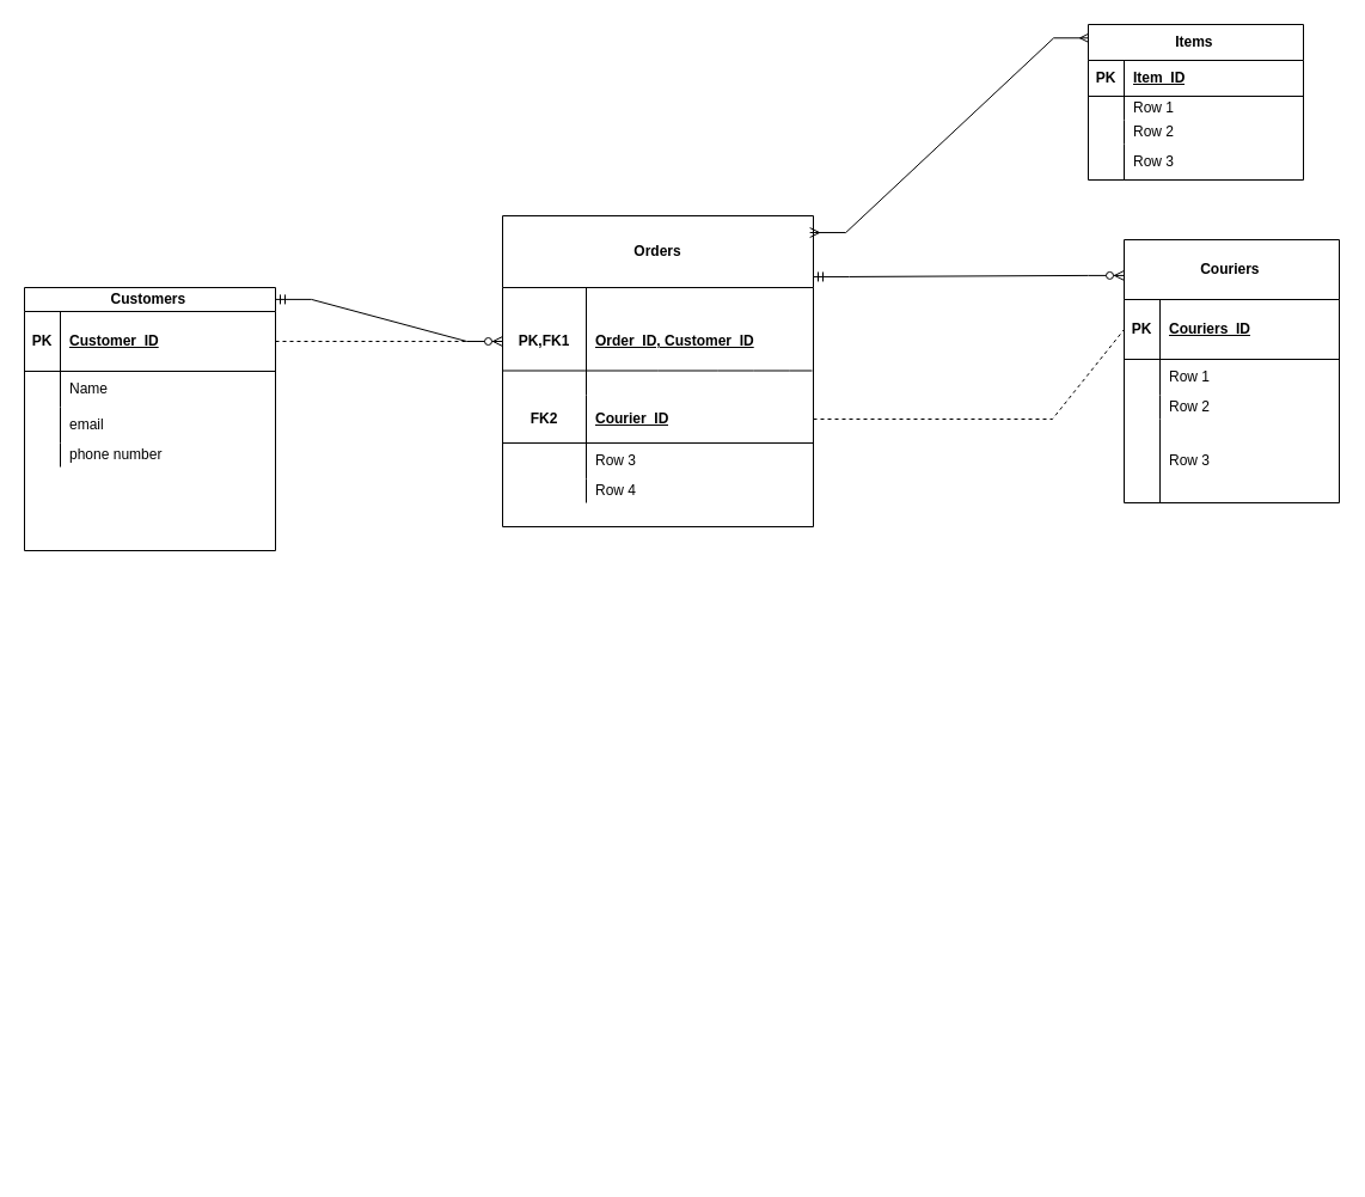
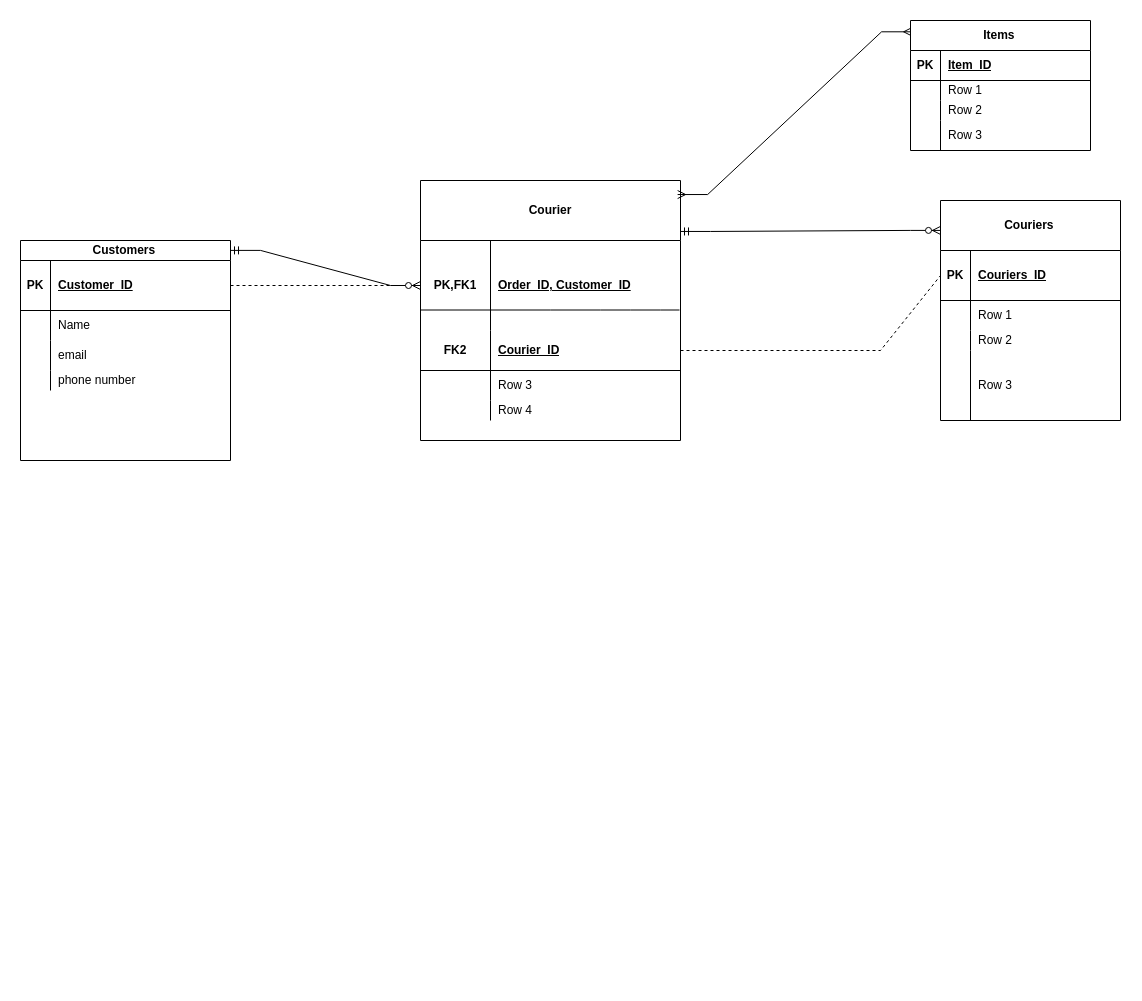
  <mxCell id="0" />
  <mxCell id="1" parent="0" />
  <mxCell id="2" style="edgeStyle=orthogonalEdgeStyle;rounded=0;orthogonalLoop=1;jettySize=auto;html=1;exitX=0.5;exitY=0;exitDx=0;exitDy=0;" edge="1" parent="1" source="3"><mxGeometry relative="1" as="geometry"><mxPoint x="125" y="250" as="targetPoint" /></mxGeometry></mxCell>
  <mxCell id="3" value="Customers&amp;nbsp;" style="shape=table;startSize=20;container=1;collapsible=1;childLayout=tableLayout;fixedRows=1;rowLines=0;fontStyle=1;align=center;resizeLast=1;html=1;" vertex="1" parent="1"><mxGeometry x="20" y="240" width="210" height="220" as="geometry" /></mxCell>
  <mxCell id="4" value="" style="shape=tableRow;horizontal=0;startSize=0;swimlaneHead=0;swimlaneBody=0;fillColor=none;collapsible=0;dropTarget=0;points=[[0,0.5],[1,0.5]];portConstraint=eastwest;top=0;left=0;right=0;bottom=1;" vertex="1" parent="3"><mxGeometry y="20" width="210" height="50" as="geometry" /></mxCell>
  <mxCell id="5" value="PK" style="shape=partialRectangle;connectable=0;fillColor=none;top=0;left=0;bottom=0;right=0;fontStyle=1;overflow=hidden;whiteSpace=wrap;html=1;" vertex="1" parent="4"><mxGeometry width="30" height="50" as="geometry"><mxRectangle width="30" height="50" as="alternateBounds" /></mxGeometry></mxCell>
  <mxCell id="6" value="Customer_ID" style="shape=partialRectangle;connectable=0;fillColor=none;top=0;left=0;bottom=0;right=0;align=left;spacingLeft=6;fontStyle=5;overflow=hidden;whiteSpace=wrap;html=1;" vertex="1" parent="4"><mxGeometry x="30" width="180" height="50" as="geometry"><mxRectangle width="180" height="50" as="alternateBounds" /></mxGeometry></mxCell>
  <mxCell id="7" value="" style="shape=tableRow;horizontal=0;startSize=0;swimlaneHead=0;swimlaneBody=0;fillColor=none;collapsible=0;dropTarget=0;points=[[0,0.5],[1,0.5]];portConstraint=eastwest;top=0;left=0;right=0;bottom=0;" vertex="1" parent="3"><mxGeometry y="70" width="210" height="30" as="geometry" /></mxCell>
  <mxCell id="8" value="" style="shape=partialRectangle;connectable=0;fillColor=none;top=0;left=0;bottom=0;right=0;editable=1;overflow=hidden;whiteSpace=wrap;html=1;" vertex="1" parent="7"><mxGeometry width="30" height="30" as="geometry"><mxRectangle width="30" height="30" as="alternateBounds" /></mxGeometry></mxCell>
  <mxCell id="9" value="Name" style="shape=partialRectangle;connectable=0;fillColor=none;top=0;left=0;bottom=0;right=0;align=left;spacingLeft=6;overflow=hidden;whiteSpace=wrap;html=1;" vertex="1" parent="7"><mxGeometry x="30" width="180" height="30" as="geometry"><mxRectangle width="180" height="30" as="alternateBounds" /></mxGeometry></mxCell>
  <mxCell id="10" value="" style="shape=tableRow;horizontal=0;startSize=0;swimlaneHead=0;swimlaneBody=0;fillColor=none;collapsible=0;dropTarget=0;points=[[0,0.5],[1,0.5]];portConstraint=eastwest;top=0;left=0;right=0;bottom=0;" vertex="1" parent="3"><mxGeometry y="100" width="210" height="30" as="geometry" /></mxCell>
  <mxCell id="11" value="" style="shape=partialRectangle;connectable=0;fillColor=none;top=0;left=0;bottom=0;right=0;editable=1;overflow=hidden;whiteSpace=wrap;html=1;" vertex="1" parent="10"><mxGeometry width="30" height="30" as="geometry"><mxRectangle width="30" height="30" as="alternateBounds" /></mxGeometry></mxCell>
  <mxCell id="12" value="email" style="shape=partialRectangle;connectable=0;fillColor=none;top=0;left=0;bottom=0;right=0;align=left;spacingLeft=6;overflow=hidden;whiteSpace=wrap;html=1;" vertex="1" parent="10"><mxGeometry x="30" width="180" height="30" as="geometry"><mxRectangle width="180" height="30" as="alternateBounds" /></mxGeometry></mxCell>
  <mxCell id="13" value="" style="shape=tableRow;horizontal=0;startSize=0;swimlaneHead=0;swimlaneBody=0;fillColor=none;collapsible=0;dropTarget=0;points=[[0,0.5],[1,0.5]];portConstraint=eastwest;top=0;left=0;right=0;bottom=0;" vertex="1" parent="3"><mxGeometry y="130" width="210" height="20" as="geometry" /></mxCell>
  <mxCell id="14" value="" style="shape=partialRectangle;connectable=0;fillColor=none;top=0;left=0;bottom=0;right=0;editable=1;overflow=hidden;whiteSpace=wrap;html=1;" vertex="1" parent="13"><mxGeometry width="30" height="20" as="geometry"><mxRectangle width="30" height="20" as="alternateBounds" /></mxGeometry></mxCell>
  <mxCell id="15" value="phone number&amp;nbsp;" style="shape=partialRectangle;connectable=0;fillColor=none;top=0;left=0;bottom=0;right=0;align=left;spacingLeft=6;overflow=hidden;whiteSpace=wrap;html=1;" vertex="1" parent="13"><mxGeometry x="30" width="180" height="20" as="geometry"><mxRectangle width="180" height="20" as="alternateBounds" /></mxGeometry></mxCell>
  <mxCell id="16" value="Couriers&amp;nbsp;" style="shape=table;startSize=50;container=1;collapsible=1;childLayout=tableLayout;fixedRows=1;rowLines=0;fontStyle=1;align=center;resizeLast=1;html=1;" vertex="1" parent="1"><mxGeometry x="940" y="200" width="180" height="220" as="geometry" /></mxCell>
  <mxCell id="17" value="" style="shape=tableRow;horizontal=0;startSize=0;swimlaneHead=0;swimlaneBody=0;fillColor=none;collapsible=0;dropTarget=0;points=[[0,0.5],[1,0.5]];portConstraint=eastwest;top=0;left=0;right=0;bottom=1;" vertex="1" parent="16"><mxGeometry y="50" width="180" height="50" as="geometry" /></mxCell>
  <mxCell id="18" value="PK" style="shape=partialRectangle;connectable=0;fillColor=none;top=0;left=0;bottom=0;right=0;fontStyle=1;overflow=hidden;whiteSpace=wrap;html=1;" vertex="1" parent="17"><mxGeometry width="30" height="50" as="geometry"><mxRectangle width="30" height="50" as="alternateBounds" /></mxGeometry></mxCell>
  <mxCell id="19" value="Couriers_ID" style="shape=partialRectangle;connectable=0;fillColor=none;top=0;left=0;bottom=0;right=0;align=left;spacingLeft=6;fontStyle=5;overflow=hidden;whiteSpace=wrap;html=1;" vertex="1" parent="17"><mxGeometry x="30" width="150" height="50" as="geometry"><mxRectangle width="150" height="50" as="alternateBounds" /></mxGeometry></mxCell>
  <mxCell id="20" value="" style="shape=tableRow;horizontal=0;startSize=0;swimlaneHead=0;swimlaneBody=0;fillColor=none;collapsible=0;dropTarget=0;points=[[0,0.5],[1,0.5]];portConstraint=eastwest;top=0;left=0;right=0;bottom=0;" vertex="1" parent="16"><mxGeometry y="100" width="180" height="30" as="geometry" /></mxCell>
  <mxCell id="21" value="" style="shape=partialRectangle;connectable=0;fillColor=none;top=0;left=0;bottom=0;right=0;editable=1;overflow=hidden;whiteSpace=wrap;html=1;" vertex="1" parent="20"><mxGeometry width="30" height="30" as="geometry"><mxRectangle width="30" height="30" as="alternateBounds" /></mxGeometry></mxCell>
  <mxCell id="22" value="Row 1" style="shape=partialRectangle;connectable=0;fillColor=none;top=0;left=0;bottom=0;right=0;align=left;spacingLeft=6;overflow=hidden;whiteSpace=wrap;html=1;" vertex="1" parent="20"><mxGeometry x="30" width="150" height="30" as="geometry"><mxRectangle width="150" height="30" as="alternateBounds" /></mxGeometry></mxCell>
  <mxCell id="23" value="" style="shape=tableRow;horizontal=0;startSize=0;swimlaneHead=0;swimlaneBody=0;fillColor=none;collapsible=0;dropTarget=0;points=[[0,0.5],[1,0.5]];portConstraint=eastwest;top=0;left=0;right=0;bottom=0;" vertex="1" parent="16"><mxGeometry y="130" width="180" height="20" as="geometry" /></mxCell>
  <mxCell id="24" value="" style="shape=partialRectangle;connectable=0;fillColor=none;top=0;left=0;bottom=0;right=0;editable=1;overflow=hidden;whiteSpace=wrap;html=1;" vertex="1" parent="23"><mxGeometry width="30" height="20" as="geometry"><mxRectangle width="30" height="20" as="alternateBounds" /></mxGeometry></mxCell>
  <mxCell id="25" value="Row 2" style="shape=partialRectangle;connectable=0;fillColor=none;top=0;left=0;bottom=0;right=0;align=left;spacingLeft=6;overflow=hidden;whiteSpace=wrap;html=1;" vertex="1" parent="23"><mxGeometry x="30" width="150" height="20" as="geometry"><mxRectangle width="150" height="20" as="alternateBounds" /></mxGeometry></mxCell>
  <mxCell id="26" value="" style="shape=tableRow;horizontal=0;startSize=0;swimlaneHead=0;swimlaneBody=0;fillColor=none;collapsible=0;dropTarget=0;points=[[0,0.5],[1,0.5]];portConstraint=eastwest;top=0;left=0;right=0;bottom=0;" vertex="1" parent="16"><mxGeometry y="150" width="180" height="70" as="geometry" /></mxCell>
  <mxCell id="27" value="" style="shape=partialRectangle;connectable=0;fillColor=none;top=0;left=0;bottom=0;right=0;editable=1;overflow=hidden;whiteSpace=wrap;html=1;" vertex="1" parent="26"><mxGeometry width="30" height="70" as="geometry"><mxRectangle width="30" height="70" as="alternateBounds" /></mxGeometry></mxCell>
  <mxCell id="28" value="Row 3" style="shape=partialRectangle;connectable=0;fillColor=none;top=0;left=0;bottom=0;right=0;align=left;spacingLeft=6;overflow=hidden;whiteSpace=wrap;html=1;" vertex="1" parent="26"><mxGeometry x="30" width="150" height="70" as="geometry"><mxRectangle width="150" height="70" as="alternateBounds" /></mxGeometry></mxCell>
- <mxCell id="29" value="Orders" style="shape=table;startSize=60;container=1;collapsible=1;childLayout=tableLayout;fixedRows=1;rowLines=0;fontStyle=1;align=center;resizeLast=1;html=1;whiteSpace=wrap;" vertex="1" parent="1"><mxGeometry x="420" y="180" width="260" height="260" as="geometry" /></mxCell>
+ <mxCell id="29" value="Courier" style="shape=table;startSize=60;container=1;collapsible=1;childLayout=tableLayout;fixedRows=1;rowLines=0;fontStyle=1;align=center;resizeLast=1;html=1;whiteSpace=wrap;" vertex="1" parent="1"><mxGeometry x="420" y="180" width="260" height="260" as="geometry" /></mxCell>
  <mxCell id="30" value="" style="shape=tableRow;horizontal=0;startSize=0;swimlaneHead=0;swimlaneBody=0;fillColor=none;collapsible=0;dropTarget=0;points=[[0,0.5],[1,0.5]];portConstraint=eastwest;top=0;left=0;right=0;bottom=0;html=1;" vertex="1" parent="29"><mxGeometry y="60" width="260" height="90" as="geometry" /></mxCell>
  <mxCell id="31" value="PK,FK1" style="shape=partialRectangle;connectable=0;fillColor=none;top=0;left=0;bottom=0;right=0;fontStyle=1;overflow=hidden;html=1;whiteSpace=wrap;" vertex="1" parent="30"><mxGeometry width="70" height="90" as="geometry"><mxRectangle width="70" height="90" as="alternateBounds" /></mxGeometry></mxCell>
  <mxCell id="32" value="Order_ID, Customer_ID" style="shape=partialRectangle;connectable=0;fillColor=none;top=0;left=0;bottom=0;right=0;align=left;spacingLeft=6;fontStyle=5;overflow=hidden;html=1;whiteSpace=wrap;" vertex="1" parent="30"><mxGeometry x="70" width="190" height="90" as="geometry"><mxRectangle width="190" height="90" as="alternateBounds" /></mxGeometry></mxCell>
  <mxCell id="33" value="" style="shape=tableRow;horizontal=0;startSize=0;swimlaneHead=0;swimlaneBody=0;fillColor=none;collapsible=0;dropTarget=0;points=[[0,0.5],[1,0.5]];portConstraint=eastwest;top=0;left=0;right=0;bottom=1;html=1;" vertex="1" parent="29"><mxGeometry y="150" width="260" height="40" as="geometry" /></mxCell>
  <mxCell id="34" value="FK2" style="shape=partialRectangle;connectable=0;fillColor=none;top=0;left=0;bottom=0;right=0;fontStyle=1;overflow=hidden;html=1;whiteSpace=wrap;" vertex="1" parent="33"><mxGeometry width="70" height="40" as="geometry"><mxRectangle width="70" height="40" as="alternateBounds" /></mxGeometry></mxCell>
  <mxCell id="35" value="Courier_ID" style="shape=partialRectangle;connectable=0;fillColor=none;top=0;left=0;bottom=0;right=0;align=left;spacingLeft=6;fontStyle=5;overflow=hidden;html=1;whiteSpace=wrap;" vertex="1" parent="33"><mxGeometry x="70" width="190" height="40" as="geometry"><mxRectangle width="190" height="40" as="alternateBounds" /></mxGeometry></mxCell>
  <mxCell id="36" value="" style="shape=tableRow;horizontal=0;startSize=0;swimlaneHead=0;swimlaneBody=0;fillColor=none;collapsible=0;dropTarget=0;points=[[0,0.5],[1,0.5]];portConstraint=eastwest;top=0;left=0;right=0;bottom=0;html=1;" vertex="1" parent="29"><mxGeometry y="190" width="260" height="30" as="geometry" /></mxCell>
  <mxCell id="37" value="" style="shape=partialRectangle;connectable=0;fillColor=none;top=0;left=0;bottom=0;right=0;editable=1;overflow=hidden;html=1;whiteSpace=wrap;" vertex="1" parent="36"><mxGeometry width="70" height="30" as="geometry"><mxRectangle width="70" height="30" as="alternateBounds" /></mxGeometry></mxCell>
  <mxCell id="38" value="Row 3" style="shape=partialRectangle;connectable=0;fillColor=none;top=0;left=0;bottom=0;right=0;align=left;spacingLeft=6;overflow=hidden;html=1;whiteSpace=wrap;" vertex="1" parent="36"><mxGeometry x="70" width="190" height="30" as="geometry"><mxRectangle width="190" height="30" as="alternateBounds" /></mxGeometry></mxCell>
  <mxCell id="39" value="" style="shape=tableRow;horizontal=0;startSize=0;swimlaneHead=0;swimlaneBody=0;fillColor=none;collapsible=0;dropTarget=0;points=[[0,0.5],[1,0.5]];portConstraint=eastwest;top=0;left=0;right=0;bottom=0;html=1;" vertex="1" parent="29"><mxGeometry y="220" width="260" height="20" as="geometry" /></mxCell>
  <mxCell id="40" value="" style="shape=partialRectangle;connectable=0;fillColor=none;top=0;left=0;bottom=0;right=0;editable=1;overflow=hidden;html=1;whiteSpace=wrap;" vertex="1" parent="39"><mxGeometry width="70" height="20" as="geometry"><mxRectangle width="70" height="20" as="alternateBounds" /></mxGeometry></mxCell>
  <mxCell id="41" value="Row 4" style="shape=partialRectangle;connectable=0;fillColor=none;top=0;left=0;bottom=0;right=0;align=left;spacingLeft=6;overflow=hidden;html=1;whiteSpace=wrap;" vertex="1" parent="39"><mxGeometry x="70" width="190" height="20" as="geometry"><mxRectangle width="190" height="20" as="alternateBounds" /></mxGeometry></mxCell>
  <mxCell id="42" value="" style="endArrow=none;dashed=1;html=1;rounded=0;entryX=0;entryY=0.5;entryDx=0;entryDy=0;exitX=1;exitY=0.5;exitDx=0;exitDy=0;" edge="1" parent="1" source="4" target="30"><mxGeometry width="50" height="50" relative="1" as="geometry"><mxPoint x="250" y="285" as="sourcePoint" /><mxPoint x="440" y="287.49" as="targetPoint" /><Array as="points" /></mxGeometry></mxCell>
  <mxCell id="43" value="" style="edgeStyle=entityRelationEdgeStyle;fontSize=12;html=1;endArrow=ERmany;startArrow=ERmany;rounded=0;exitX=0.989;exitY=0.054;exitDx=0;exitDy=0;exitPerimeter=0;entryX=0.006;entryY=0.087;entryDx=0;entryDy=0;entryPerimeter=0;" edge="1" parent="1" source="29" target="44"><mxGeometry width="100" height="100" relative="1" as="geometry"><mxPoint x="760" y="420" as="sourcePoint" /><mxPoint x="830" y="560" as="targetPoint" /><Array as="points"><mxPoint x="740" y="530" /><mxPoint x="880" y="290" /><mxPoint x="720" y="470" /><mxPoint x="710" y="510" /></Array></mxGeometry></mxCell>
  <mxCell id="44" value="Items&amp;nbsp;" style="shape=table;startSize=30;container=1;collapsible=1;childLayout=tableLayout;fixedRows=1;rowLines=0;fontStyle=1;align=center;resizeLast=1;html=1;" vertex="1" parent="1"><mxGeometry x="910" y="20" width="180" height="130" as="geometry" /></mxCell>
  <mxCell id="45" value="" style="shape=tableRow;horizontal=0;startSize=0;swimlaneHead=0;swimlaneBody=0;fillColor=none;collapsible=0;dropTarget=0;points=[[0,0.5],[1,0.5]];portConstraint=eastwest;top=0;left=0;right=0;bottom=1;" vertex="1" parent="44"><mxGeometry y="30" width="180" height="30" as="geometry" /></mxCell>
  <mxCell id="46" value="PK" style="shape=partialRectangle;connectable=0;fillColor=none;top=0;left=0;bottom=0;right=0;fontStyle=1;overflow=hidden;whiteSpace=wrap;html=1;" vertex="1" parent="45"><mxGeometry width="30" height="30" as="geometry"><mxRectangle width="30" height="30" as="alternateBounds" /></mxGeometry></mxCell>
  <mxCell id="47" value="Item_ID" style="shape=partialRectangle;connectable=0;fillColor=none;top=0;left=0;bottom=0;right=0;align=left;spacingLeft=6;fontStyle=5;overflow=hidden;whiteSpace=wrap;html=1;" vertex="1" parent="45"><mxGeometry x="30" width="150" height="30" as="geometry"><mxRectangle width="150" height="30" as="alternateBounds" /></mxGeometry></mxCell>
  <mxCell id="48" value="" style="shape=tableRow;horizontal=0;startSize=0;swimlaneHead=0;swimlaneBody=0;fillColor=none;collapsible=0;dropTarget=0;points=[[0,0.5],[1,0.5]];portConstraint=eastwest;top=0;left=0;right=0;bottom=0;" vertex="1" parent="44"><mxGeometry y="60" width="180" height="20" as="geometry" /></mxCell>
  <mxCell id="49" value="" style="shape=partialRectangle;connectable=0;fillColor=none;top=0;left=0;bottom=0;right=0;editable=1;overflow=hidden;whiteSpace=wrap;html=1;" vertex="1" parent="48"><mxGeometry width="30" height="20" as="geometry"><mxRectangle width="30" height="20" as="alternateBounds" /></mxGeometry></mxCell>
  <mxCell id="50" value="Row 1" style="shape=partialRectangle;connectable=0;fillColor=none;top=0;left=0;bottom=0;right=0;align=left;spacingLeft=6;overflow=hidden;whiteSpace=wrap;html=1;" vertex="1" parent="48"><mxGeometry x="30" width="150" height="20" as="geometry"><mxRectangle width="150" height="20" as="alternateBounds" /></mxGeometry></mxCell>
  <mxCell id="51" value="" style="shape=tableRow;horizontal=0;startSize=0;swimlaneHead=0;swimlaneBody=0;fillColor=none;collapsible=0;dropTarget=0;points=[[0,0.5],[1,0.5]];portConstraint=eastwest;top=0;left=0;right=0;bottom=0;" vertex="1" parent="44"><mxGeometry y="80" width="180" height="20" as="geometry" /></mxCell>
  <mxCell id="52" value="" style="shape=partialRectangle;connectable=0;fillColor=none;top=0;left=0;bottom=0;right=0;editable=1;overflow=hidden;whiteSpace=wrap;html=1;" vertex="1" parent="51"><mxGeometry width="30" height="20" as="geometry"><mxRectangle width="30" height="20" as="alternateBounds" /></mxGeometry></mxCell>
  <mxCell id="53" value="Row 2" style="shape=partialRectangle;connectable=0;fillColor=none;top=0;left=0;bottom=0;right=0;align=left;spacingLeft=6;overflow=hidden;whiteSpace=wrap;html=1;" vertex="1" parent="51"><mxGeometry x="30" width="150" height="20" as="geometry"><mxRectangle width="150" height="20" as="alternateBounds" /></mxGeometry></mxCell>
  <mxCell id="54" value="" style="shape=tableRow;horizontal=0;startSize=0;swimlaneHead=0;swimlaneBody=0;fillColor=none;collapsible=0;dropTarget=0;points=[[0,0.5],[1,0.5]];portConstraint=eastwest;top=0;left=0;right=0;bottom=0;" vertex="1" parent="44"><mxGeometry y="100" width="180" height="30" as="geometry" /></mxCell>
  <mxCell id="55" value="" style="shape=partialRectangle;connectable=0;fillColor=none;top=0;left=0;bottom=0;right=0;editable=1;overflow=hidden;whiteSpace=wrap;html=1;" vertex="1" parent="54"><mxGeometry width="30" height="30" as="geometry"><mxRectangle width="30" height="30" as="alternateBounds" /></mxGeometry></mxCell>
  <mxCell id="56" value="Row 3" style="shape=partialRectangle;connectable=0;fillColor=none;top=0;left=0;bottom=0;right=0;align=left;spacingLeft=6;overflow=hidden;whiteSpace=wrap;html=1;" vertex="1" parent="54"><mxGeometry x="30" width="150" height="30" as="geometry"><mxRectangle width="150" height="30" as="alternateBounds" /></mxGeometry></mxCell>
  <mxCell id="57" value="" style="edgeStyle=entityRelationEdgeStyle;fontSize=12;html=1;endArrow=ERzeroToMany;startArrow=ERmandOne;rounded=0;exitX=1;exitY=0.045;exitDx=0;exitDy=0;exitPerimeter=0;" edge="1" parent="1" source="3" target="31"><mxGeometry width="100" height="100" relative="1" as="geometry"><mxPoint x="300" y="462.97" as="sourcePoint" /><mxPoint x="576" y="220" as="targetPoint" /></mxGeometry></mxCell>
  <mxCell id="58" value="" style="edgeStyle=entityRelationEdgeStyle;fontSize=12;html=1;endArrow=ERzeroToMany;startArrow=ERmandOne;rounded=0;exitX=1;exitY=0.196;exitDx=0;exitDy=0;exitPerimeter=0;entryX=0;entryY=0.136;entryDx=0;entryDy=0;entryPerimeter=0;" edge="1" parent="1" source="29" target="16"><mxGeometry width="100" height="100" relative="1" as="geometry"><mxPoint x="710" y="230" as="sourcePoint" /><mxPoint x="1100" y="230" as="targetPoint" /><Array as="points"><mxPoint x="622.82" y="718.92" /><mxPoint x="800" y="220" /><mxPoint x="790" y="220" /><mxPoint x="702.82" y="758.92" /><mxPoint x="1080" y="230" /><mxPoint x="1100" y="210" /><mxPoint x="642.82" y="978.92" /><mxPoint x="568.96" y="880" /></Array></mxGeometry></mxCell>
  <mxCell id="59" value="" style="endArrow=none;html=1;rounded=0;" edge="1" parent="1"><mxGeometry width="50" height="50" relative="1" as="geometry"><mxPoint x="420" y="309.5" as="sourcePoint" /><mxPoint x="679" y="309.5" as="targetPoint" /><Array as="points"><mxPoint x="550" y="309.5" /><mxPoint x="600" y="309.5" /><mxPoint x="630" y="309.5" /><mxPoint x="660" y="309.5" /></Array></mxGeometry></mxCell>
  <mxCell id="60" value="" style="endArrow=none;dashed=1;html=1;rounded=0;entryX=0;entryY=0.5;entryDx=0;entryDy=0;exitX=1;exitY=0.5;exitDx=0;exitDy=0;" edge="1" parent="1" source="33" target="17"><mxGeometry width="50" height="50" relative="1" as="geometry"><mxPoint x="730" y="660" as="sourcePoint" /><mxPoint x="939" y="350" as="targetPoint" /><Array as="points"><mxPoint x="880" y="350" /></Array></mxGeometry></mxCell>
